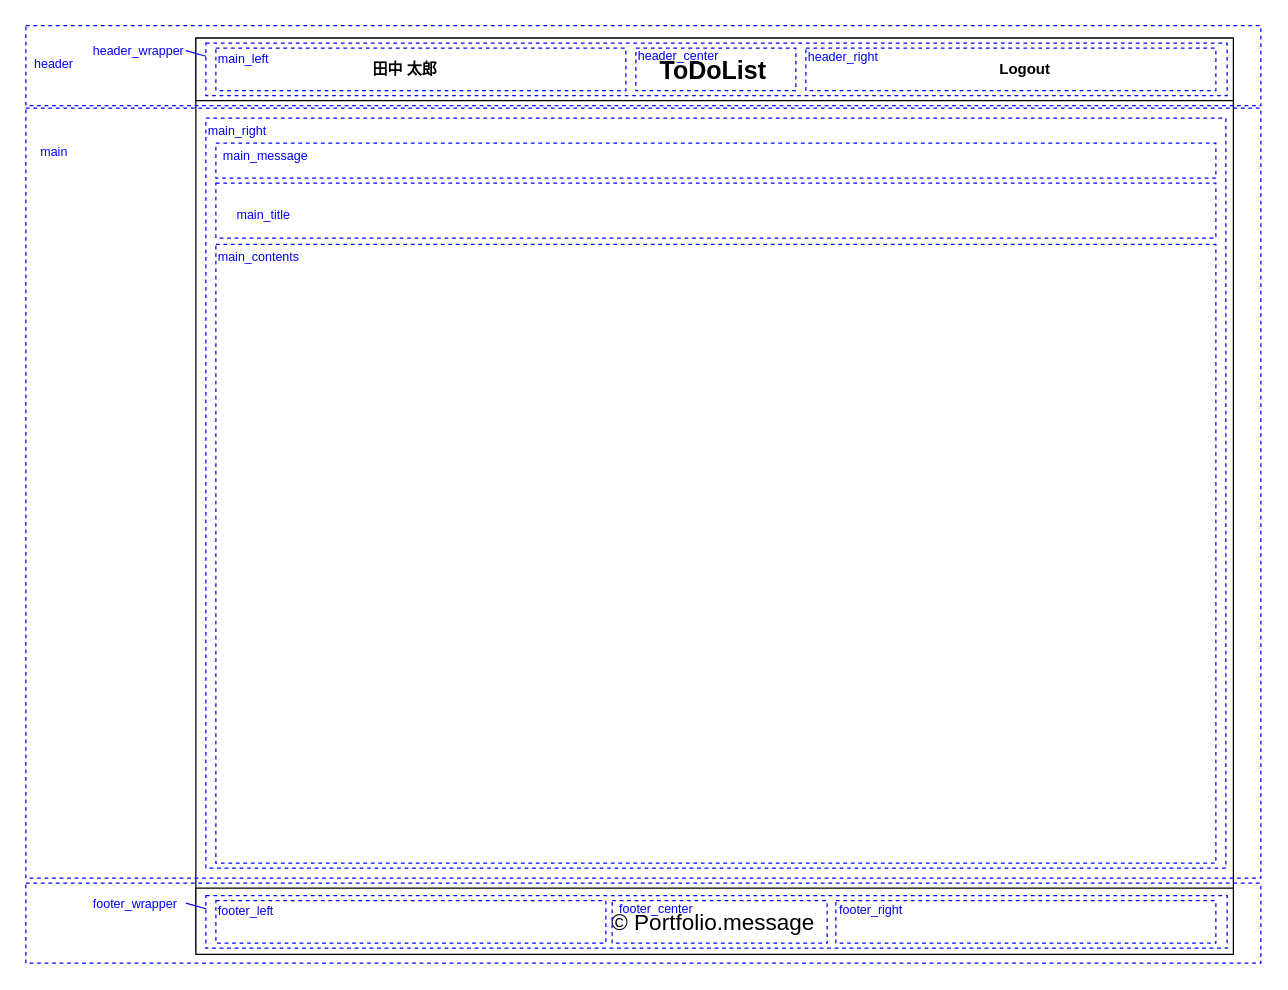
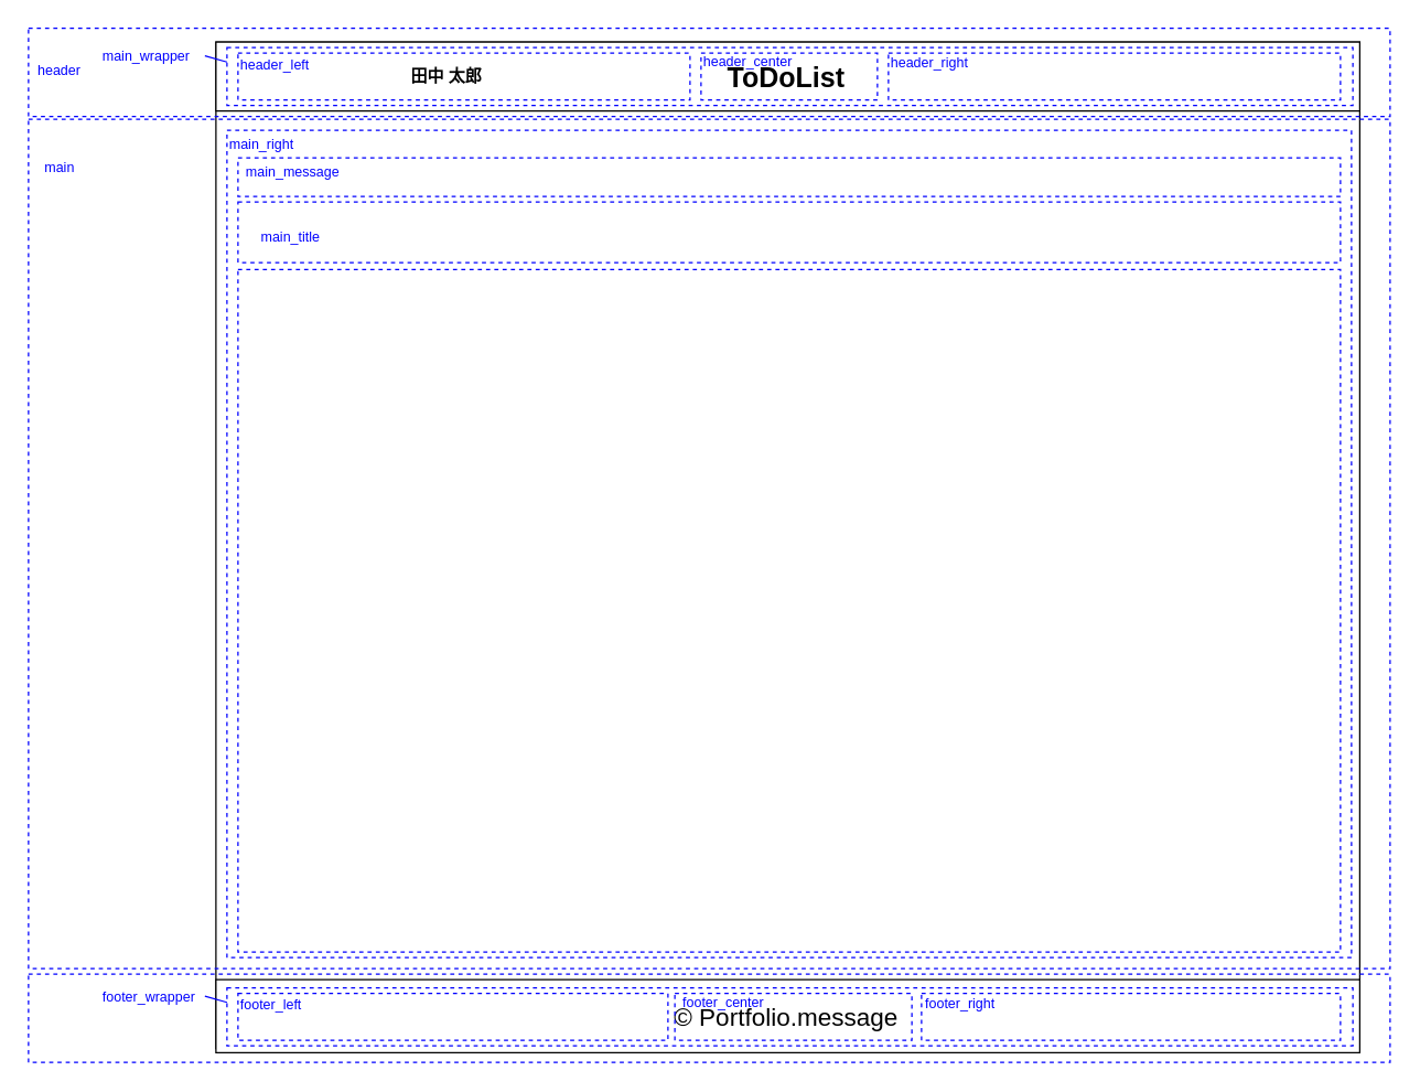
  <mxCell id="0" />
  <mxCell id="1" parent="0" />
  <mxCell id="2" value="" style="rounded=0;whiteSpace=wrap;html=1;" parent="1" vertex="1"><mxGeometry width="830" height="730" as="geometry" x="156" y="30" /></mxCell>
  <mxCell id="3" value="" style="rounded=0;whiteSpace=wrap;html=1;" parent="1" vertex="1"><mxGeometry width="830" height="50" as="geometry" x="156" y="30" /></mxCell>
  <mxCell id="4" value="&lt;b&gt;&lt;font style=&quot;font-size: 20px&quot;&gt;ToDoList&lt;/font&gt;&lt;/b&gt;" style="text;html=1;strokeColor=none;fillColor=none;align=center;verticalAlign=middle;whiteSpace=wrap;rounded=0;strokeWidth=4;" parent="1" vertex="1"><mxGeometry x="490" y="40" width="160" height="30" as="geometry" /></mxCell>
  <mxCell id="5" value="&lt;span style=&quot;font-size: 12px;&quot;&gt;&lt;b style=&quot;font-size: 12px;&quot;&gt;田中 太郎&lt;br style=&quot;font-size: 12px;&quot;&gt;&lt;/b&gt;&lt;/span&gt;" style="text;html=1;strokeColor=none;fillColor=none;align=center;verticalAlign=middle;whiteSpace=wrap;rounded=0;strokeWidth=4;fontSize=12;" parent="1" vertex="1"><mxGeometry x="280" y="40" width="87" height="30" as="geometry" /></mxCell>
  <mxCell id="6" value="" style="rounded=0;whiteSpace=wrap;html=1;" parent="1" vertex="1"><mxGeometry y="710" width="830" height="53" as="geometry" x="156" /></mxCell>
  <mxCell id="7" value="&lt;font style=&quot;font-size: 18px&quot;&gt;© Portfolio.message&lt;/font&gt;" style="text;html=1;strokeColor=none;fillColor=none;align=center;verticalAlign=middle;whiteSpace=wrap;rounded=0;fontSize=20;" parent="1" vertex="1"><mxGeometry x="454" y="726.5" width="232" height="20" as="geometry" /></mxCell>
  <mxCell id="8" value="" style="rounded=0;whiteSpace=wrap;html=1;fillColor=none;dashed=1;strokeColor=#0000FF;" parent="1" vertex="1"><mxGeometry x="20" y="20" width="988" height="64" as="geometry" /></mxCell>
  <mxCell id="9" value="" style="rounded=0;whiteSpace=wrap;html=1;fillColor=none;dashed=1;strokeColor=#0000FF;" parent="1" vertex="1"><mxGeometry x="20" y="86" width="988" height="616" as="geometry" /></mxCell>
  <mxCell id="10" value="" style="rounded=0;whiteSpace=wrap;html=1;fillColor=none;dashed=1;strokeColor=#0000FF;" parent="1" vertex="1"><mxGeometry x="20" y="706" width="988" height="64" as="geometry" /></mxCell>
  <mxCell id="11" value="header" style="text;html=1;strokeColor=none;fillColor=none;align=left;verticalAlign=middle;whiteSpace=wrap;rounded=0;dashed=1;fontColor=#0000FF;fontSize=10;" parent="1" vertex="1"><mxGeometry x="25" y="40" width="40" height="20" as="geometry" /></mxCell>
  <mxCell id="12" value="main" style="text;html=1;strokeColor=none;fillColor=none;align=left;verticalAlign=middle;whiteSpace=wrap;rounded=0;dashed=1;fontColor=#0000FF;fontSize=10;" parent="1" vertex="1"><mxGeometry x="30" y="111" width="40" height="20" as="geometry" /></mxCell>
  <mxCell id="13" value="" style="rounded=0;whiteSpace=wrap;html=1;dashed=1;fillColor=none;strokeColor=#0000FF;" parent="1" vertex="1"><mxGeometry x="164" y="94" width="816" height="600" as="geometry" /></mxCell>
  <mxCell id="14" value="main_right" style="text;html=1;strokeColor=none;fillColor=none;align=left;verticalAlign=middle;whiteSpace=wrap;rounded=0;dashed=1;fontColor=#0000FF;fontSize=10;" parent="1" vertex="1"><mxGeometry x="164" y="94" width="80" height="20" as="geometry" /></mxCell>
  <mxCell id="15" value="" style="rounded=0;whiteSpace=wrap;html=1;dashed=1;fillColor=none;strokeColor=#0000FF;" parent="1" vertex="1"><mxGeometry x="172" y="114" width="800" height="28" as="geometry" /></mxCell>
  <mxCell id="16" value="" style="rounded=0;whiteSpace=wrap;html=1;dashed=1;fillColor=none;strokeColor=#0000FF;" parent="1" vertex="1"><mxGeometry x="172" y="146" width="800" height="44" as="geometry" /></mxCell>
  <mxCell id="17" value="main_message" style="text;html=1;strokeColor=none;fillColor=none;align=center;verticalAlign=middle;whiteSpace=wrap;rounded=0;dashed=1;fontColor=#0000FF;fontSize=10;" parent="1" vertex="1"><mxGeometry x="172" y="114" width="80" height="20" as="geometry" /></mxCell>
  <mxCell id="18" value="main_title" style="text;html=1;strokeColor=none;fillColor=none;align=left;verticalAlign=middle;whiteSpace=wrap;rounded=0;dashed=1;fontColor=#0000FF;fontSize=10;" parent="1" vertex="1"><mxGeometry x="187" y="161" width="80" height="20" as="geometry" /></mxCell>
  <mxCell id="19" value="" style="rounded=0;whiteSpace=wrap;html=1;dashed=1;fillColor=none;strokeColor=#0000FF;" parent="1" vertex="1"><mxGeometry x="172" y="195" width="800" height="495" as="geometry" /></mxCell>
- <mxCell id="20" value="main_contents" style="text;html=1;strokeColor=none;fillColor=none;align=left;verticalAlign=middle;whiteSpace=wrap;rounded=0;dashed=1;fontColor=#0000FF;fontSize=10;" parent="1" vertex="1"><mxGeometry x="172" y="195" width="80" height="20" as="geometry" /></mxCell>
  <mxCell id="21" value="" style="rounded=0;whiteSpace=wrap;html=1;dashed=1;fillColor=none;align=left;strokeColor=#0000FF;" parent="1" vertex="1"><mxGeometry x="172" y="38" width="328" height="34" as="geometry" /></mxCell>
  <mxCell id="22" value="" style="rounded=0;whiteSpace=wrap;html=1;dashed=1;fillColor=none;align=left;strokeColor=#0000FF;" parent="1" vertex="1"><mxGeometry x="508" y="38" width="128" height="34" as="geometry" /></mxCell>
  <mxCell id="23" value="" style="rounded=0;whiteSpace=wrap;html=1;dashed=1;fillColor=none;align=left;strokeColor=#0000FF;" parent="1" vertex="1"><mxGeometry x="644" y="38" width="328" height="34" as="geometry" /></mxCell>
- <mxCell id="24" value="main_left" style="text;html=1;strokeColor=none;fillColor=none;align=left;verticalAlign=middle;whiteSpace=wrap;rounded=0;dashed=1;fontColor=#0000FF;fontSize=10;" parent="1" vertex="1"><mxGeometry x="172" y="36" width="64" height="20" as="geometry" /></mxCell>
+ <mxCell id="24" value="header_left" style="text;html=1;strokeColor=none;fillColor=none;align=left;verticalAlign=middle;whiteSpace=wrap;rounded=0;dashed=1;fontColor=#0000FF;fontSize=10;" parent="1" vertex="1"><mxGeometry x="172" y="36" width="64" height="20" as="geometry" /></mxCell>
  <mxCell id="25" value="header_center" style="text;html=1;strokeColor=none;fillColor=none;align=left;verticalAlign=middle;whiteSpace=wrap;rounded=0;dashed=1;fontColor=#0000FF;fontSize=10;" parent="1" vertex="1"><mxGeometry x="508" y="34" width="80" height="20" as="geometry" /></mxCell>
  <mxCell id="26" value="header_right" style="text;html=1;strokeColor=none;fillColor=none;align=left;verticalAlign=middle;whiteSpace=wrap;rounded=0;dashed=1;fontColor=#0000FF;fontSize=10;" parent="1" vertex="1"><mxGeometry x="644" y="35" width="80" height="20" as="geometry" /></mxCell>
  <mxCell id="27" value="" style="rounded=0;whiteSpace=wrap;html=1;dashed=1;fillColor=none;align=left;strokeColor=#0000FF;" parent="1" vertex="1"><mxGeometry x="164" y="34" width="817" height="42" as="geometry" /></mxCell>
  <mxCell id="28" style="edgeStyle=orthogonalEdgeStyle;rounded=0;orthogonalLoop=1;jettySize=auto;html=1;exitX=0.5;exitY=1;exitDx=0;exitDy=0;fontColor=#0000FF;fontSize=10;" parent="1" source="24" target="24" edge="1"><mxGeometry relative="1" as="geometry" /></mxCell>
- <mxCell id="29" value="header_wrapper" style="text;html=1;strokeColor=none;fillColor=none;align=left;verticalAlign=middle;whiteSpace=wrap;rounded=0;dashed=1;fontColor=#0000FF;fontSize=10;" parent="1" vertex="1"><mxGeometry x="72" width="80" height="20" as="geometry" y="30" /></mxCell>
+ <mxCell id="29" value="main_wrapper" style="text;html=1;strokeColor=none;fillColor=none;align=left;verticalAlign=middle;whiteSpace=wrap;rounded=0;dashed=1;fontColor=#0000FF;fontSize=10;" parent="1" vertex="1"><mxGeometry x="72" width="80" height="20" as="geometry" y="30" /></mxCell>
  <mxCell id="30" style="edgeStyle=orthogonalEdgeStyle;rounded=0;orthogonalLoop=1;jettySize=auto;html=1;exitX=0.5;exitY=1;exitDx=0;exitDy=0;fontColor=#0000FF;fontSize=10;" parent="1" source="29" target="29" edge="1"><mxGeometry relative="1" as="geometry" /></mxCell>
  <mxCell id="31" value="" style="endArrow=none;html=1;fontSize=10;fontColor=#0000FF;entryX=0;entryY=0.25;entryDx=0;entryDy=0;strokeColor=#0000FF;" parent="1" target="27" edge="1"><mxGeometry width="50" height="50" relative="1" as="geometry"><mxPoint x="148" y="40" as="sourcePoint" /><mxPoint x="198" y="-10" as="targetPoint" /></mxGeometry></mxCell>
  <mxCell id="32" value="" style="rounded=0;whiteSpace=wrap;html=1;dashed=1;fillColor=none;align=left;strokeColor=#0000FF;" parent="1" vertex="1"><mxGeometry x="172" y="720" width="312" height="34" as="geometry" /></mxCell>
  <mxCell id="33" value="" style="rounded=0;whiteSpace=wrap;html=1;dashed=1;fillColor=none;align=left;strokeColor=#0000FF;" parent="1" vertex="1"><mxGeometry x="489" y="720" width="172" height="34" as="geometry" /></mxCell>
  <mxCell id="34" value="" style="rounded=0;whiteSpace=wrap;html=1;dashed=1;fillColor=none;align=left;strokeColor=#0000FF;" parent="1" vertex="1"><mxGeometry x="668" y="720" width="304" height="34" as="geometry" /></mxCell>
  <mxCell id="35" value="footer_left" style="text;html=1;strokeColor=none;fillColor=none;align=left;verticalAlign=middle;whiteSpace=wrap;rounded=0;dashed=1;fontColor=#0000FF;fontSize=10;" parent="1" vertex="1"><mxGeometry x="172" y="718" width="64" height="20" as="geometry" /></mxCell>
  <mxCell id="36" value="footer_center" style="text;html=1;strokeColor=none;fillColor=none;align=left;verticalAlign=middle;whiteSpace=wrap;rounded=0;dashed=1;fontColor=#0000FF;fontSize=10;" parent="1" vertex="1"><mxGeometry x="493" y="716" width="72" height="20" as="geometry" /></mxCell>
  <mxCell id="37" value="footer_right" style="text;html=1;strokeColor=none;fillColor=none;align=left;verticalAlign=middle;whiteSpace=wrap;rounded=0;dashed=1;fontColor=#0000FF;fontSize=10;" parent="1" vertex="1"><mxGeometry x="669" y="717" width="80" height="20" as="geometry" /></mxCell>
  <mxCell id="38" value="" style="rounded=0;whiteSpace=wrap;html=1;dashed=1;fillColor=none;align=left;strokeColor=#0000FF;" parent="1" vertex="1"><mxGeometry x="164" y="716" width="817" height="42" as="geometry" /></mxCell>
  <mxCell id="39" style="edgeStyle=orthogonalEdgeStyle;rounded=0;orthogonalLoop=1;jettySize=auto;html=1;exitX=0.5;exitY=1;exitDx=0;exitDy=0;fontColor=#0000FF;fontSize=10;" parent="1" source="35" target="35" edge="1"><mxGeometry relative="1" as="geometry" /></mxCell>
  <mxCell id="40" value="footer_wrapper" style="text;html=1;strokeColor=none;fillColor=none;align=left;verticalAlign=middle;whiteSpace=wrap;rounded=0;dashed=1;fontColor=#0000FF;fontSize=10;" parent="1" vertex="1"><mxGeometry x="72" y="712" width="80" height="20" as="geometry" /></mxCell>
  <mxCell id="41" style="edgeStyle=orthogonalEdgeStyle;rounded=0;orthogonalLoop=1;jettySize=auto;html=1;exitX=0.5;exitY=1;exitDx=0;exitDy=0;fontColor=#0000FF;fontSize=10;" parent="1" source="40" target="40" edge="1"><mxGeometry relative="1" as="geometry" /></mxCell>
  <mxCell id="42" value="" style="endArrow=none;html=1;fontSize=10;fontColor=#0000FF;entryX=0;entryY=0.25;entryDx=0;entryDy=0;strokeColor=#0000FF;" parent="1" target="38" edge="1"><mxGeometry width="50" height="50" relative="1" as="geometry"><mxPoint x="148" y="722" as="sourcePoint" /><mxPoint x="198" y="672" as="targetPoint" /></mxGeometry></mxCell>
- <mxCell id="43" value="&lt;span style=&quot;font-size: 12px&quot;&gt;&lt;b style=&quot;font-size: 12px&quot;&gt;Logout&lt;br style=&quot;font-size: 12px&quot;&gt;&lt;/b&gt;&lt;/span&gt;" style="text;html=1;strokeColor=none;fillColor=none;align=center;verticalAlign=middle;whiteSpace=wrap;rounded=0;strokeWidth=4;fontSize=12;" vertex="1" parent="1"><mxGeometry x="776" y="40" width="87" height="30" as="geometry" /></mxCell>
